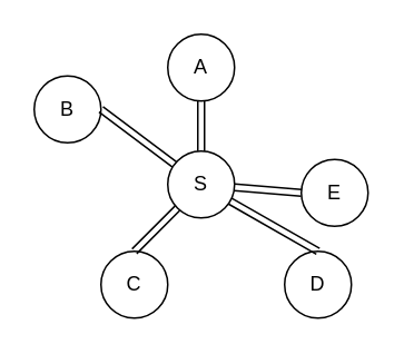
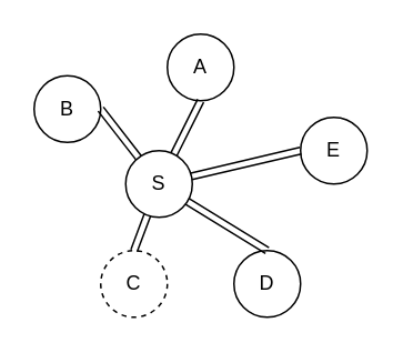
  <mxCell id="0" />
  <mxCell id="1" parent="0" />
  <mxCell id="2" value="A" style="ellipse;whiteSpace=wrap;html=1;aspect=fixed;" vertex="1" parent="1"><mxGeometry x="100" y="20" width="40" height="40" as="geometry" /></mxCell>
- <mxCell id="3" value="D" style="ellipse;whiteSpace=wrap;html=1;aspect=fixed;" vertex="1" parent="1"><mxGeometry x="170" y="150" width="40" height="40" as="geometry" /></mxCell>
- <mxCell id="4" value="C" style="ellipse;whiteSpace=wrap;html=1;aspect=fixed;" vertex="1" parent="1"><mxGeometry x="60" y="150" width="40" height="40" as="geometry" /></mxCell>
+ <mxCell id="3" value="D" style="ellipse;whiteSpace=wrap;html=1;aspect=fixed;" vertex="1" parent="1"><mxGeometry x="140" y="150" width="40" height="40" as="geometry" /></mxCell>
+ <mxCell id="4" value="C" style="ellipse;whiteSpace=wrap;html=1;aspect=fixed;dashed=1;" vertex="1" parent="1"><mxGeometry x="60" y="150" width="40" height="40" as="geometry" /></mxCell>
  <mxCell id="5" value="B" style="ellipse;whiteSpace=wrap;html=1;aspect=fixed;" vertex="1" parent="1"><mxGeometry x="20" y="45" width="40" height="40" as="geometry" /></mxCell>
- <mxCell id="6" value="E" style="ellipse;whiteSpace=wrap;html=1;aspect=fixed;" vertex="1" parent="1"><mxGeometry x="180" y="95" width="40" height="40" as="geometry" /></mxCell>
+ <mxCell id="6" value="E" style="ellipse;whiteSpace=wrap;html=1;aspect=fixed;" vertex="1" parent="1"><mxGeometry x="180" y="70" width="40" height="40" as="geometry" /></mxCell>
  <mxCell id="7" style="edgeStyle=none;shape=link;html=1;entryX=0;entryY=0.5;entryDx=0;entryDy=0;" edge="1" parent="1" source="12" target="6"><mxGeometry relative="1" as="geometry" /></mxCell>
  <mxCell id="8" style="edgeStyle=none;shape=link;html=1;entryX=1;entryY=0.5;entryDx=0;entryDy=0;" edge="1" parent="1" source="12" target="5"><mxGeometry relative="1" as="geometry" /></mxCell>
  <mxCell id="9" style="edgeStyle=none;shape=link;html=1;entryX=0.5;entryY=0;entryDx=0;entryDy=0;" edge="1" parent="1" source="12" target="4"><mxGeometry relative="1" as="geometry" /></mxCell>
  <mxCell id="10" style="edgeStyle=none;shape=link;html=1;entryX=0.5;entryY=0;entryDx=0;entryDy=0;" edge="1" parent="1" source="12" target="3"><mxGeometry relative="1" as="geometry" /></mxCell>
  <mxCell id="11" style="edgeStyle=none;shape=link;html=1;entryX=0.5;entryY=1;entryDx=0;entryDy=0;" edge="1" parent="1" source="12" target="2"><mxGeometry relative="1" as="geometry" /></mxCell>
- <mxCell id="12" value="S" style="ellipse;whiteSpace=wrap;html=1;aspect=fixed;" vertex="1" parent="1"><mxGeometry x="100" y="90" width="40" height="40" as="geometry" /></mxCell>
+ <mxCell id="12" value="S" style="ellipse;whiteSpace=wrap;html=1;aspect=fixed;" vertex="1" parent="1"><mxGeometry x="75" y="90" width="40" height="40" as="geometry" /></mxCell>
